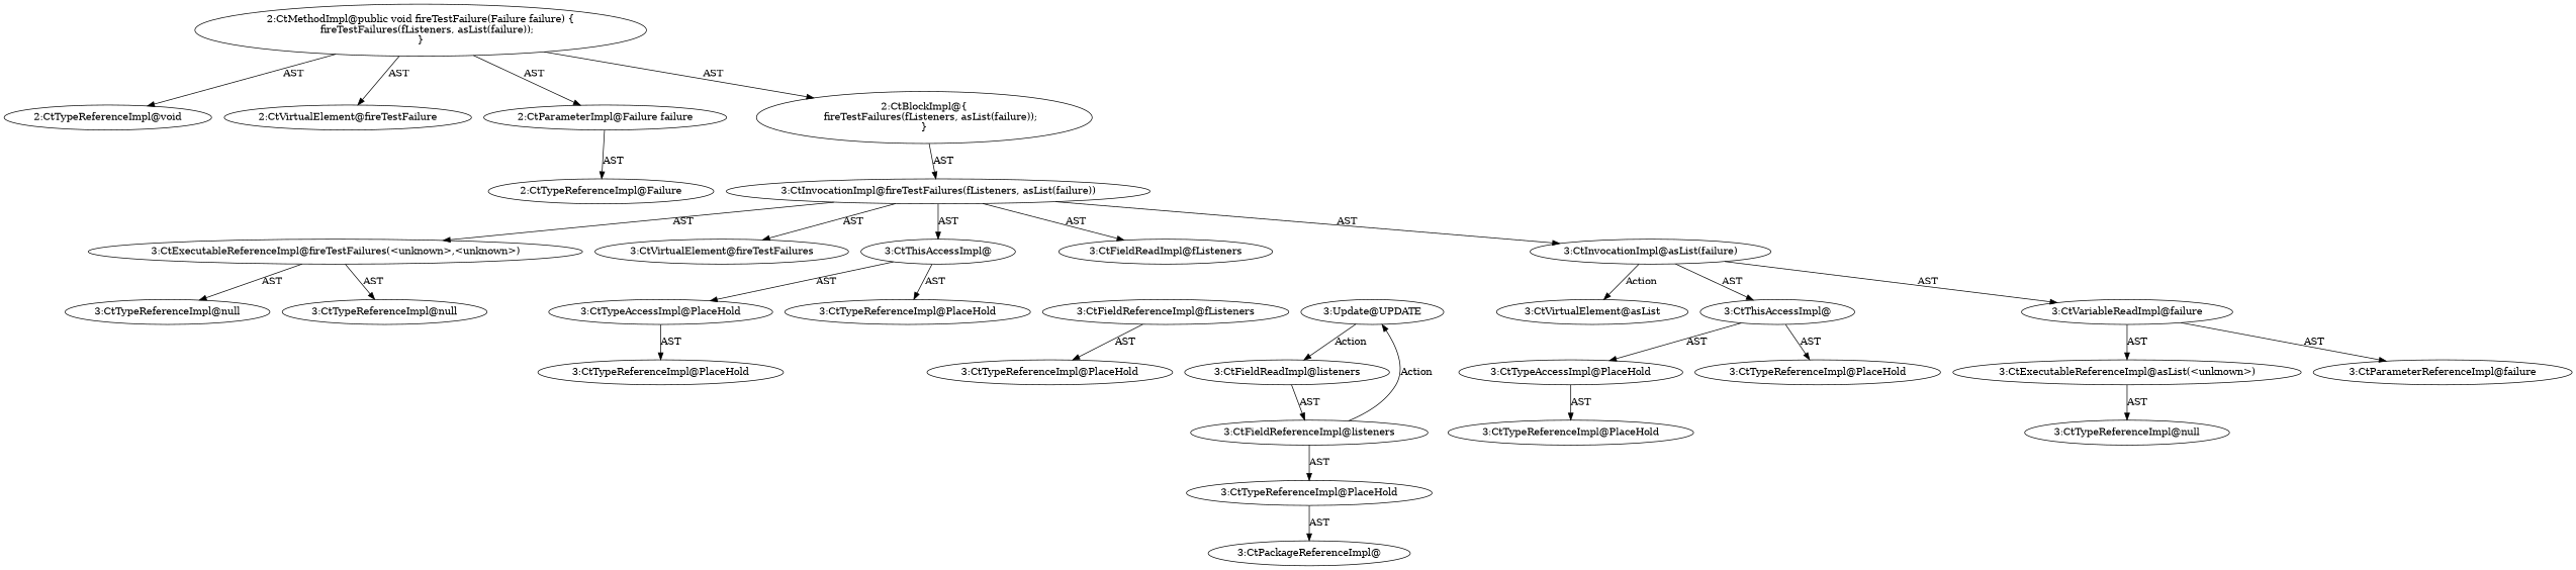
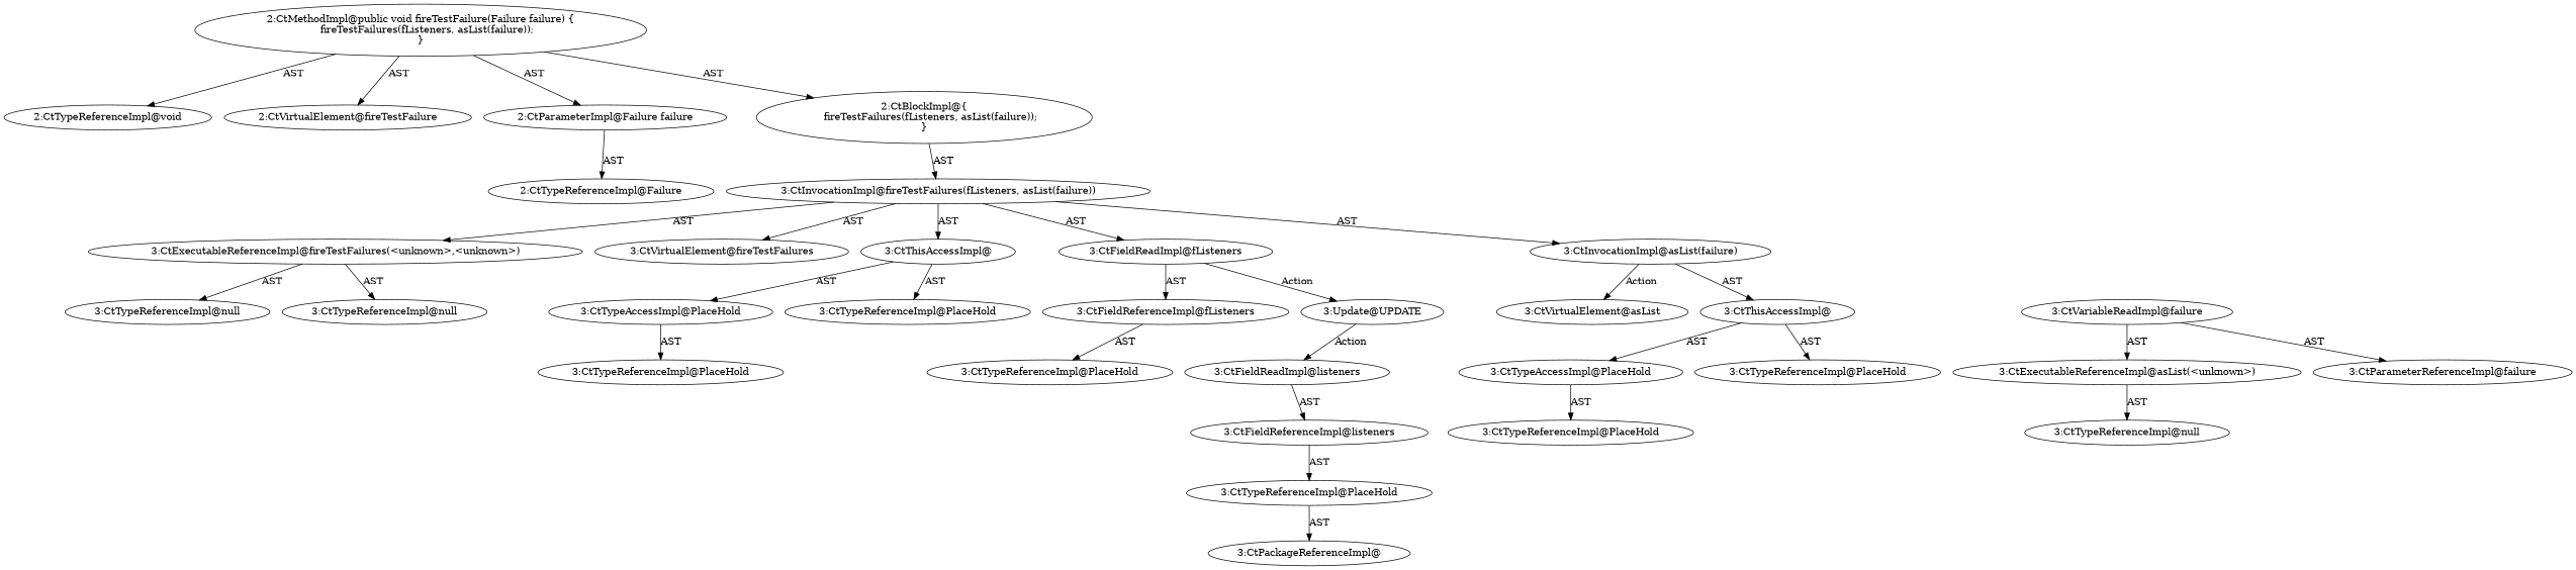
  digraph {
    node [shape=ellipse]
    n1 [label="2:CtTypeReferenceImpl@void"]
    n2 [label="2:CtVirtualElement@fireTestFailure"]
    n3 [label="2:CtParameterImpl@Failure failure"]
    n4 [label="2:CtTypeReferenceImpl@Failure"]
    n5 [label="3:CtExecutableReferenceImpl@fireTestFailures(<unknown>,<unknown>)"]
    n6 [label="3:CtTypeReferenceImpl@null"]
    n7 [label="3:CtTypeReferenceImpl@null"]
    n8 [label="3:CtVirtualElement@fireTestFailures"]
    n9 [label="3:CtTypeAccessImpl@PlaceHold"]
    n10 [label="3:CtTypeReferenceImpl@PlaceHold"]
    n11 [label="3:CtThisAccessImpl@"]
    n12 [label="3:CtTypeReferenceImpl@PlaceHold"]
    n13 [label="3:CtFieldReferenceImpl@fListeners"]
    n14 [label="3:CtTypeReferenceImpl@PlaceHold"]
    n15 [label="3:CtFieldReadImpl@fListeners"]
    n16 [label="3:Update@UPDATE"]
    n17 [label="3:CtFieldReadImpl@listeners"]
    n18 [label="3:CtExecutableReferenceImpl@asList(<unknown>)"]
    n19 [label="3:CtTypeReferenceImpl@null"]
    n20 [label="3:CtVirtualElement@asList"]
    n21 [label="3:CtTypeAccessImpl@PlaceHold"]
    n22 [label="3:CtTypeReferenceImpl@PlaceHold"]
    n23 [label="3:CtThisAccessImpl@"]
    n24 [label="3:CtTypeReferenceImpl@PlaceHold"]
    n25 [label="3:CtVariableReadImpl@failure"]
    n26 [label="3:CtParameterReferenceImpl@failure"]
    n27 [label="3:CtInvocationImpl@asList(failure)"]
    n28 [label="3:CtInvocationImpl@fireTestFailures(fListeners, asList(failure))"]
    n29 [label="2:CtBlockImpl@\{\n    fireTestFailures(fListeners, asList(failure));\n\}"]
    n30 [label="2:CtMethodImpl@public void fireTestFailure(Failure failure) \{\n    fireTestFailures(fListeners, asList(failure));\n\}"]
    n31 [label="3:CtFieldReferenceImpl@listeners"]
    n32 [label="3:CtPackageReferenceImpl@"]
    n33 [label="3:CtTypeReferenceImpl@PlaceHold"]
    n3 -> n4 [label=AST]
    n5 -> n6 [label=AST]
    n5 -> n7 [label=AST]
    n9 -> n10 [label=AST]
    n11 -> n9 [label=AST]
    n11 -> n12 [label=AST]
    n13 -> n14 [label=AST]
-   n31 -> n16 [label=Action]
+   n15 -> n13 [label=AST]
+   n15 -> n16 [label=Action]
    n16 -> n17 [label=Action]
    n17 -> n31 [label=AST]
    n18 -> n19 [label=AST]
    n21 -> n22 [label=AST]
    n23 -> n21 [label=AST]
    n23 -> n24 [label=AST]
    n25 -> n18 [label=AST]
    n25 -> n26 [label=AST]
    n27 -> n20 [label=Action]
    n27 -> n23 [label=AST]
-   n27 -> n25 [label=AST]
    n28 -> n5 [label=AST]
    n28 -> n8 [label=AST]
    n28 -> n11 [label=AST]
    n28 -> n15 [label=AST]
    n28 -> n27 [label=AST]
    n29 -> n28 [label=AST]
    n30 -> n1 [label=AST]
    n30 -> n2 [label=AST]
    n30 -> n3 [label=AST]
    n30 -> n29 [label=AST]
    n31 -> n33 [label=AST]
    n33 -> n32 [label=AST]
  }
